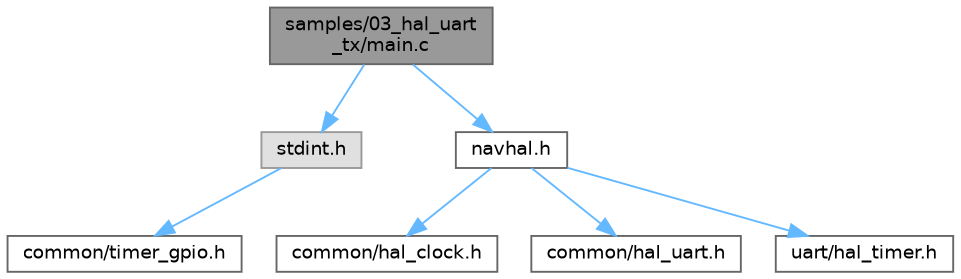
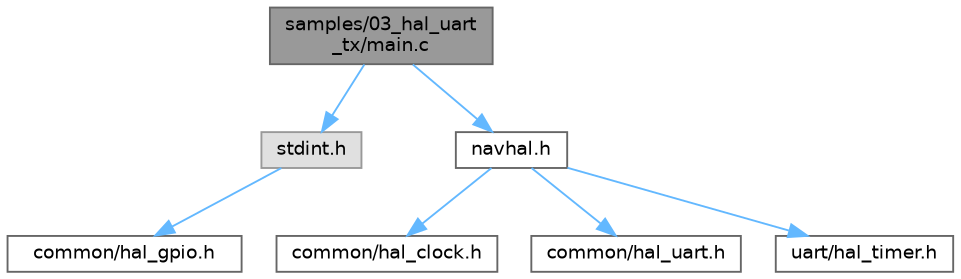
  digraph {
    node [color=grey40 fillcolor=white fontname=Helvetica fontsize=10 shape=box style=filled]
    edge [color=steelblue1 fontname=Helvetica fontsize=10 labelfontname=Helvetica labelfontsize=10 style=solid]
    n1 [color=gray40 fillcolor=grey60 fontcolor=black height=0.2 label="samples/03_hal_uart\l_tx/main.c" width=0.4]
    n2 [color=grey60 fillcolor="#E0E0E0" height=0.2 label="stdint.h" width=0.4]
    n3 [height=0.2 label="navhal.h" width=0.4]
-   n4 [height=0.2 label="common/timer_gpio.h" width=0.4]
+   n4 [height=0.2 label="common/hal_gpio.h" width=0.4]
    n5 [height=0.2 label="common/hal_clock.h" width=0.4]
    n6 [height=0.2 label="common/hal_uart.h" width=0.4]
    n7 [height=0.2 label="uart/hal_timer.h" width=0.4]
    n1 -> n2
    n1 -> n3
    n2 -> n4
    n3 -> n5
    n3 -> n6
    n3 -> n7
  }
